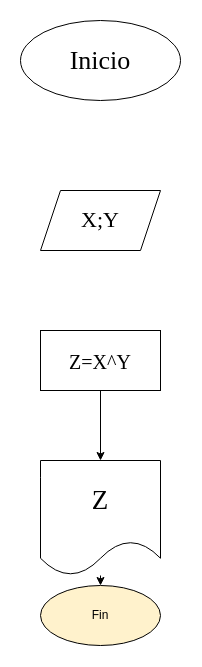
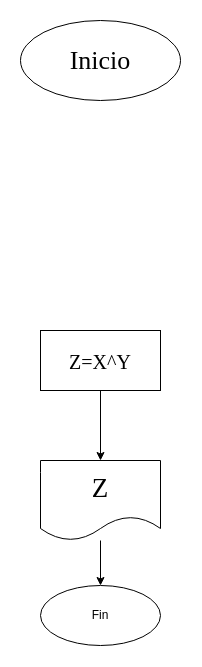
  <mxCell id="0" />
  <mxCell id="1" parent="0" />
  <mxCell id="2" value="Inicio" style="ellipse;whiteSpace=wrap;html=1;fontFamily=Comic Sans MS;fontSize=26;" vertex="1" parent="1"><mxGeometry x="20" y="20" width="160" height="80" as="geometry" /></mxCell>
- <mxCell id="3" value="X;Y" style="shape=parallelogram;perimeter=parallelogramPerimeter;whiteSpace=wrap;html=1;fixedSize=1;fontFamily=Comic Sans MS;fontSize=22;" vertex="1" parent="1"><mxGeometry x="40" y="190" width="120" height="60" as="geometry" /></mxCell>
  <mxCell id="4" value="" style="edgeStyle=none;html=1;fontColor=default;" edge="1" parent="1" source="5" target="8"><mxGeometry relative="1" as="geometry" /></mxCell>
  <mxCell id="5" value="Z=X^Y" style="fontColor=default;fontFamily=Comic Sans MS;fontSize=20;" vertex="1" parent="1"><mxGeometry x="40" y="330" width="120" height="60" as="geometry" /></mxCell>
- <mxCell id="6" value="Fin" style="ellipse;whiteSpace=wrap;html=1;fillColor=#fff2cc;" vertex="1" parent="1"><mxGeometry x="40" y="585" width="120" height="60" as="geometry" /></mxCell>
+ <mxCell id="6" value="Fin" style="ellipse;whiteSpace=wrap;html=1;" vertex="1" parent="1"><mxGeometry x="40" y="585" width="120" height="60" as="geometry" /></mxCell>
  <mxCell id="7" value="" style="edgeStyle=none;html=1;fontColor=default;" edge="1" parent="1" source="8" target="6"><mxGeometry relative="1" as="geometry" /></mxCell>
- <mxCell id="8" value="Z" style="shape=document;whiteSpace=wrap;html=1;boundedLbl=1;fontFamily=Comic Sans MS;fontSize=27;" vertex="1" parent="1"><mxGeometry x="40" y="460" width="120" height="115" as="geometry" /></mxCell>
+ <mxCell id="8" value="Z" style="shape=document;whiteSpace=wrap;html=1;boundedLbl=1;fontFamily=Comic Sans MS;fontSize=27;" vertex="1" parent="1"><mxGeometry x="40" y="460" width="120" height="80" as="geometry" /></mxCell>
